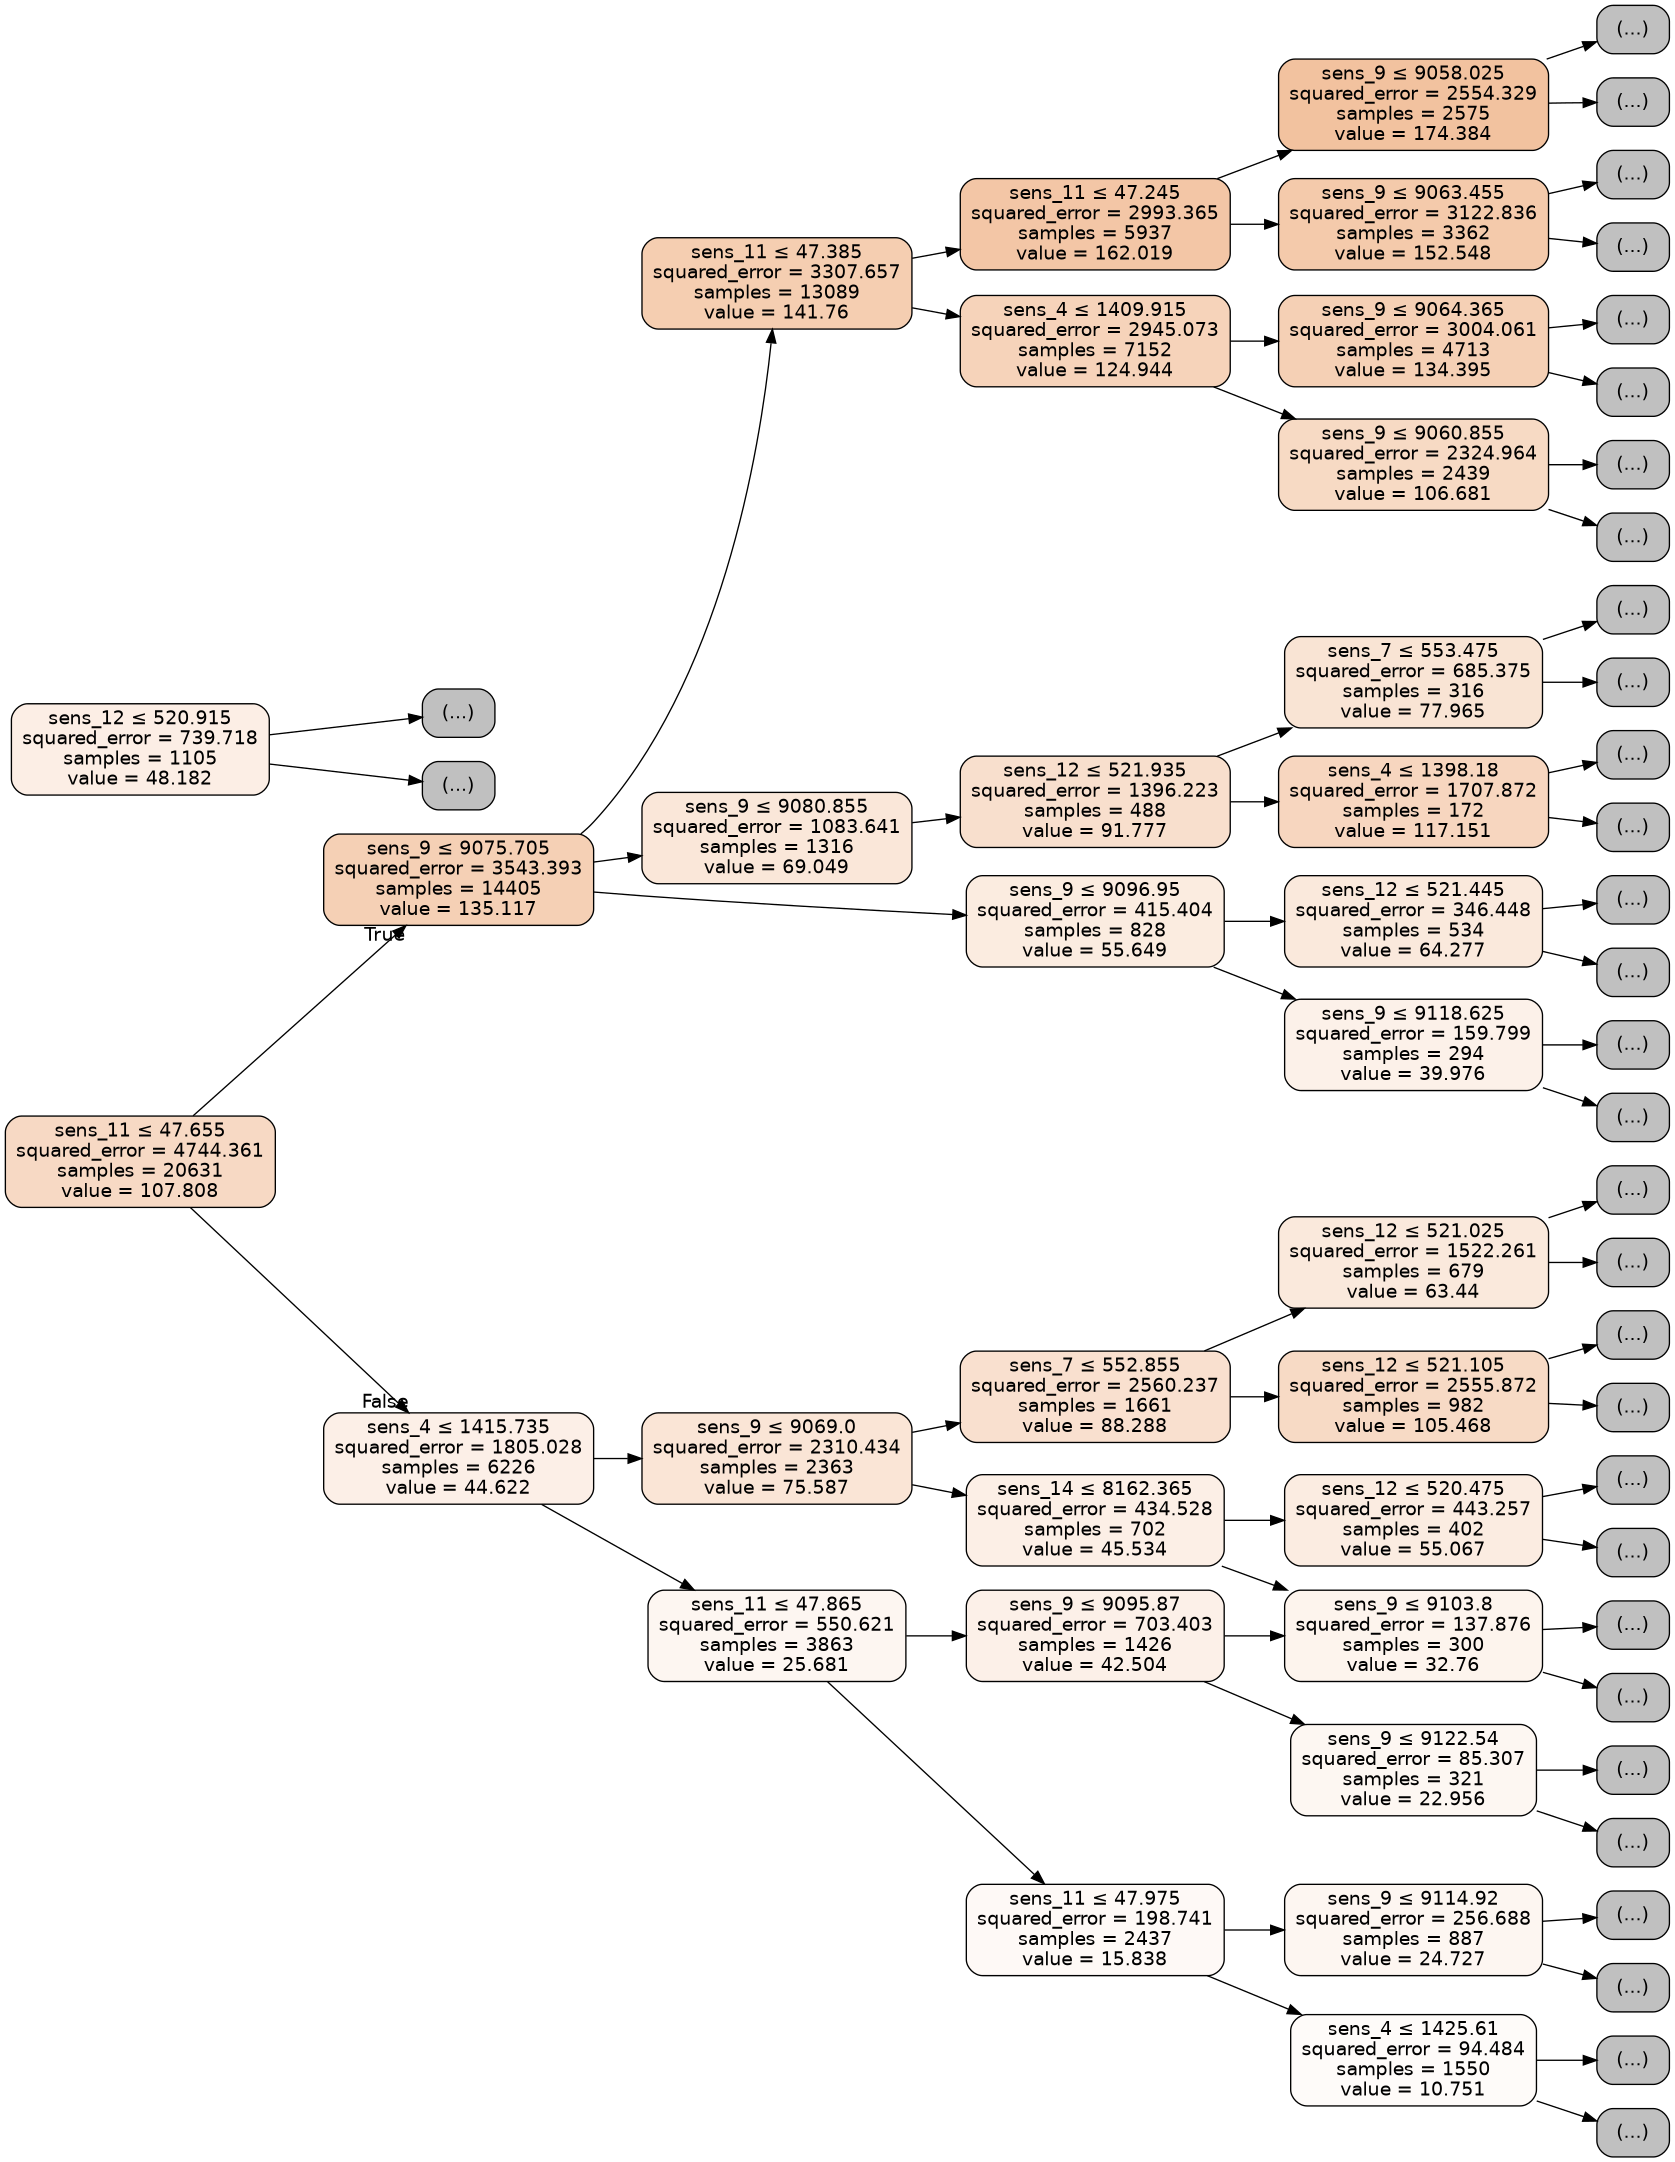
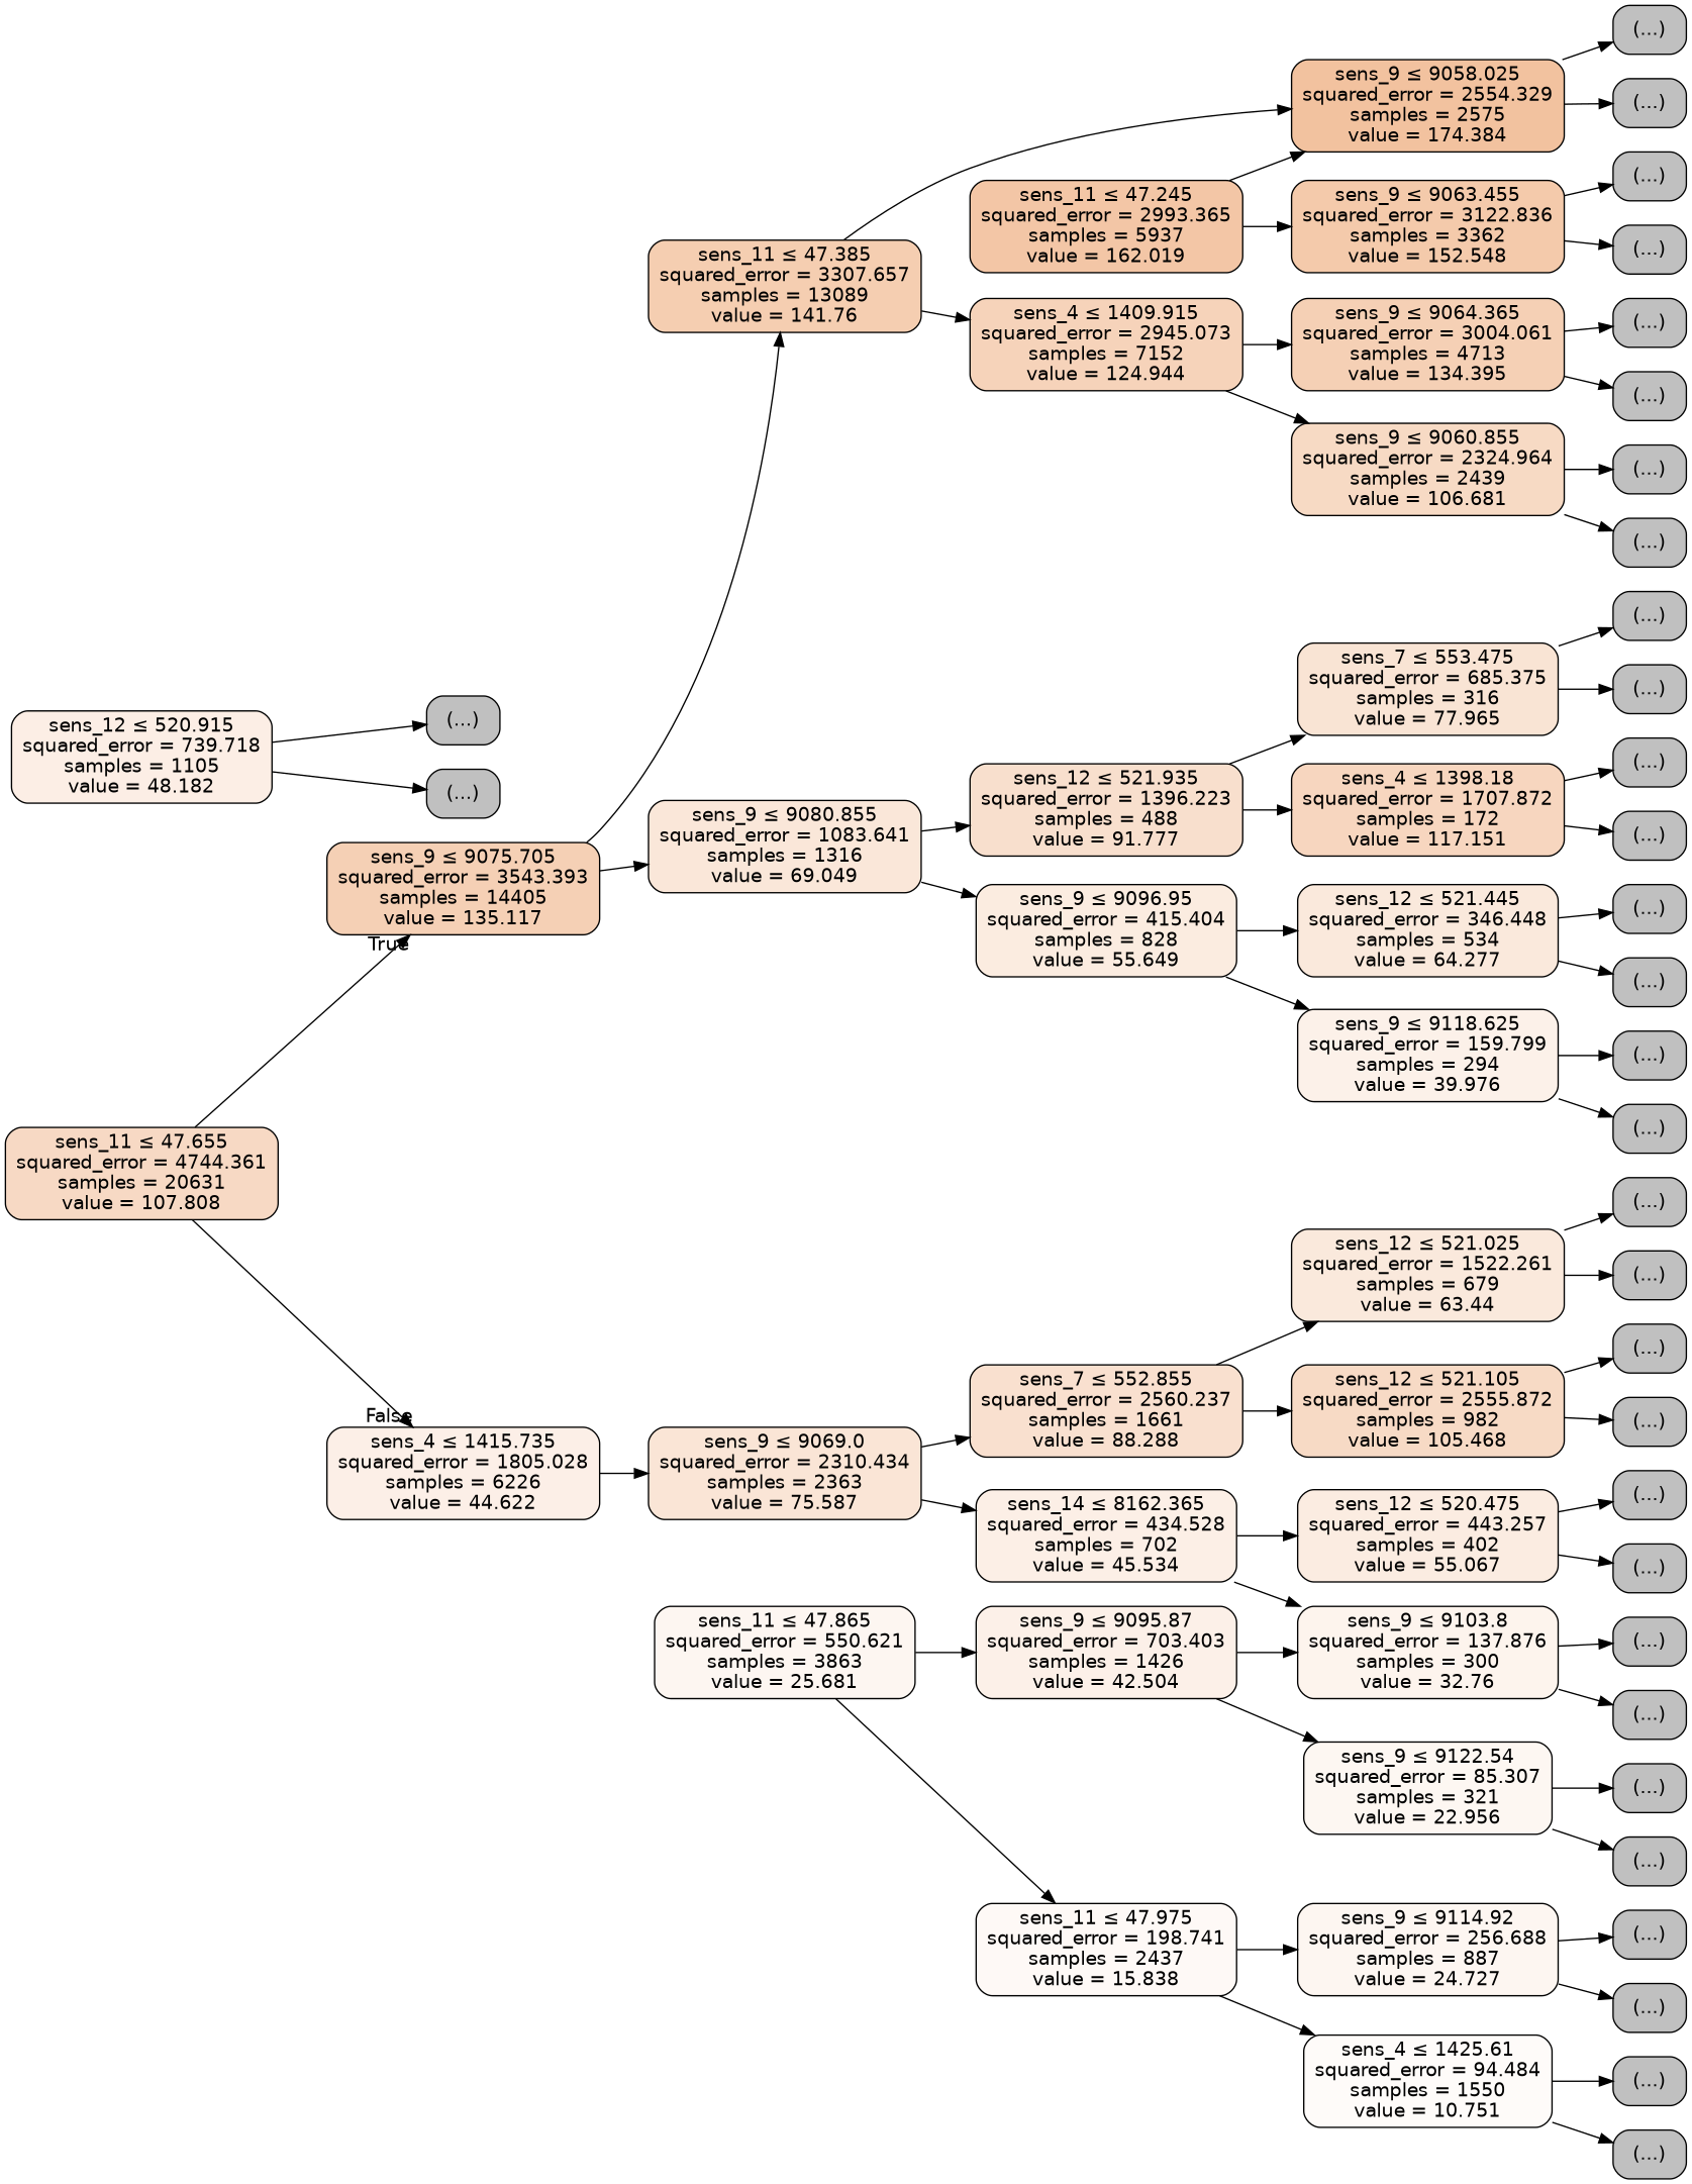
  digraph {
    rankdir=LR
    node [color=black fillcolor="#C0C0C0" fontname=helvetica shape=box style="filled, rounded"]
    edge [fontname=helvetica]
    n1 [fillcolor="#f7d9c4" label=<sens_11 &le; 47.655<br/>squared_error = 4744.361<br/>samples = 20631<br/>value = 107.808>]
    n2 [fillcolor="#f5d0b5" label=<sens_9 &le; 9075.705<br/>squared_error = 3543.393<br/>samples = 14405<br/>value = 135.117>]
    n3 [fillcolor="#fcefe7" label=<sens_4 &le; 1415.735<br/>squared_error = 1805.028<br/>samples = 6226<br/>value = 44.622>]
    n4 [fillcolor="#f5ceb1" label=<sens_11 &le; 47.385<br/>squared_error = 3307.657<br/>samples = 13089<br/>value = 141.76>]
    n5 [fillcolor="#fae7d9" label=<sens_9 &le; 9080.855<br/>squared_error = 1083.641<br/>samples = 1316<br/>value = 69.049>]
    n6 [fillcolor="#fae5d6" label=<sens_9 &le; 9069.0<br/>squared_error = 2310.434<br/>samples = 2363<br/>value = 75.587>]
    n7 [fillcolor="#fdf6f1" label=<sens_11 &le; 47.865<br/>squared_error = 550.621<br/>samples = 3863<br/>value = 25.681>]
    n8 [fillcolor="#f3c6a6" label=<sens_11 &le; 47.245<br/>squared_error = 2993.365<br/>samples = 5937<br/>value = 162.019>]
    n9 [fillcolor="#f6d3ba" label=<sens_4 &le; 1409.915<br/>squared_error = 2945.073<br/>samples = 7152<br/>value = 124.944>]
    n10 [fillcolor="#f8dfcd" label=<sens_12 &le; 521.935<br/>squared_error = 1396.223<br/>samples = 488<br/>value = 91.777>]
    n11 [fillcolor="#fbece0" label=<sens_9 &le; 9096.95<br/>squared_error = 415.404<br/>samples = 828<br/>value = 55.649>]
    n12 [fillcolor="#f2c29f" label=<sens_9 &le; 9058.025<br/>squared_error = 2554.329<br/>samples = 2575<br/>value = 174.384>]
    n13 [fillcolor="#f4caab" label=<sens_9 &le; 9063.455<br/>squared_error = 3122.836<br/>samples = 3362<br/>value = 152.548>]
    n14 [fillcolor="#f5d0b5" label=<sens_9 &le; 9064.365<br/>squared_error = 3004.061<br/>samples = 4713<br/>value = 134.395>]
    n15 [fillcolor="#f7dac4" label=<sens_9 &le; 9060.855<br/>squared_error = 2324.964<br/>samples = 2439<br/>value = 106.681>]
    n16 [label="(...)"]
    n17 [label="(...)"]
    n18 [label="(...)"]
    n19 [label="(...)"]
    n20 [label="(...)"]
    n21 [label="(...)"]
    n22 [label="(...)"]
    n23 [label="(...)"]
    n24 [fillcolor="#f9e4d4" label=<sens_7 &le; 553.475<br/>squared_error = 685.375<br/>samples = 316<br/>value = 77.965>]
    n25 [fillcolor="#f7d6bf" label=<sens_4 &le; 1398.18<br/>squared_error = 1707.872<br/>samples = 172<br/>value = 117.151>]
    n26 [fillcolor="#fae9dc" label=<sens_12 &le; 521.445<br/>squared_error = 346.448<br/>samples = 534<br/>value = 64.277>]
    n27 [fillcolor="#fcf1e9" label=<sens_9 &le; 9118.625<br/>squared_error = 159.799<br/>samples = 294<br/>value = 39.976>]
    n28 [label="(...)"]
    n29 [label="(...)"]
    n30 [label="(...)"]
    n31 [label="(...)"]
    n32 [label="(...)"]
    n33 [label="(...)"]
    n34 [label="(...)"]
    n35 [label="(...)"]
    n36 [fillcolor="#f9e0cf" label=<sens_7 &le; 552.855<br/>squared_error = 2560.237<br/>samples = 1661<br/>value = 88.288>]
    n37 [fillcolor="#fcefe6" label=<sens_14 &le; 8162.365<br/>squared_error = 434.528<br/>samples = 702<br/>value = 45.534>]
    n38 [fillcolor="#fcf0e8" label=<sens_9 &le; 9095.87<br/>squared_error = 703.403<br/>samples = 1426<br/>value = 42.504>]
    n39 [fillcolor="#fef9f6" label=<sens_11 &le; 47.975<br/>squared_error = 198.741<br/>samples = 2437<br/>value = 15.838>]
    n40 [fillcolor="#fae9dc" label=<sens_12 &le; 521.025<br/>squared_error = 1522.261<br/>samples = 679<br/>value = 63.44>]
    n41 [fillcolor="#f7dac5" label=<sens_12 &le; 521.105<br/>squared_error = 2555.872<br/>samples = 982<br/>value = 105.468>]
    n42 [fillcolor="#fbece1" label=<sens_12 &le; 520.475<br/>squared_error = 443.257<br/>samples = 402<br/>value = 55.067>]
    n43 [fillcolor="#fdf4ed" label=<sens_9 &le; 9103.8<br/>squared_error = 137.876<br/>samples = 300<br/>value = 32.76>]
    n44 [label="(...)"]
    n45 [label="(...)"]
    n46 [label="(...)"]
    n47 [label="(...)"]
    n48 [label="(...)"]
    n49 [label="(...)"]
    n50 [label="(...)"]
    n51 [label="(...)"]
    n52 [fillcolor="#fdf7f2" label=<sens_9 &le; 9122.54<br/>squared_error = 85.307<br/>samples = 321<br/>value = 22.956>]
    n53 [fillcolor="#fdf6f1" label=<sens_9 &le; 9114.92<br/>squared_error = 256.688<br/>samples = 887<br/>value = 24.727>]
    n54 [fillcolor="#fefbf9" label=<sens_4 &le; 1425.61<br/>squared_error = 94.484<br/>samples = 1550<br/>value = 10.751>]
    n55 [fillcolor="#fceee5" label=<sens_12 &le; 520.915<br/>squared_error = 739.718<br/>samples = 1105<br/>value = 48.182>]
    n56 [label="(...)"]
    n57 [label="(...)"]
    n58 [label="(...)"]
    n59 [label="(...)"]
    n60 [label="(...)"]
    n61 [label="(...)"]
    n62 [label="(...)"]
    n63 [label="(...)"]
    n1 -> n2 [headlabel=True labelangle=-45 labeldistance=2.5]
    n1 -> n3 [headlabel=False labelangle=45 labeldistance=2.5]
    n2 -> n4
    n2 -> n5
    n3 -> n6
-   n3 -> n7
-   n4 -> n8
+   n4 -> n12
    n4 -> n9
    n5 -> n10
-   n2 -> n11
+   n5 -> n11
    n6 -> n36
    n6 -> n37
    n7 -> n38
    n7 -> n39
    n8 -> n12
    n8 -> n13
    n9 -> n14
    n9 -> n15
    n10 -> n24
    n10 -> n25
    n11 -> n26
    n11 -> n27
    n12 -> n16
    n12 -> n17
    n13 -> n18
    n13 -> n19
    n14 -> n20
    n14 -> n21
    n15 -> n22
    n15 -> n23
    n24 -> n28
    n24 -> n29
    n25 -> n30
    n25 -> n31
    n26 -> n32
    n26 -> n33
    n27 -> n34
    n27 -> n35
    n36 -> n40
    n36 -> n41
    n37 -> n42
    n37 -> n43
    n38 -> n43
    n38 -> n52
    n39 -> n53
    n39 -> n54
    n40 -> n44
    n40 -> n45
    n41 -> n46
    n41 -> n47
    n42 -> n48
    n42 -> n49
    n43 -> n50
    n43 -> n51
    n52 -> n58
    n52 -> n59
    n53 -> n60
    n53 -> n61
    n54 -> n62
    n54 -> n63
    n55 -> n56
    n55 -> n57
  }
